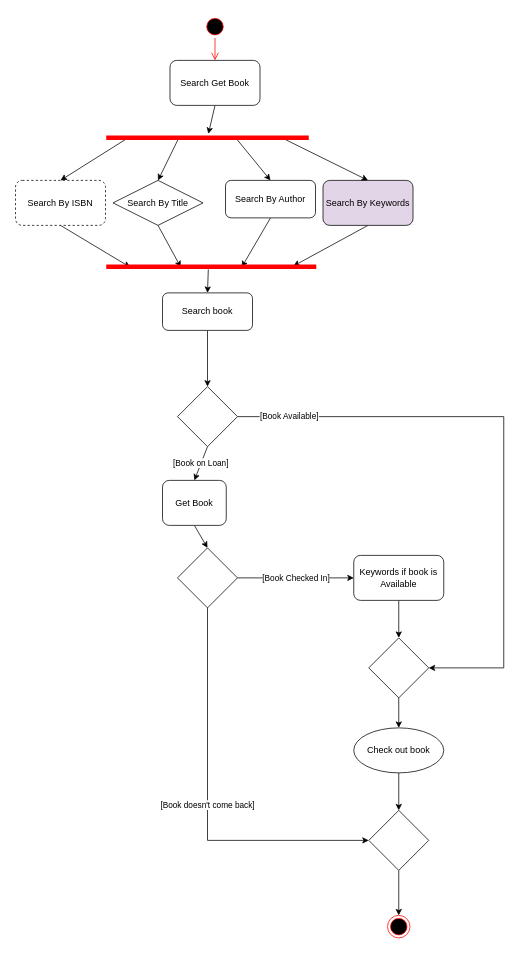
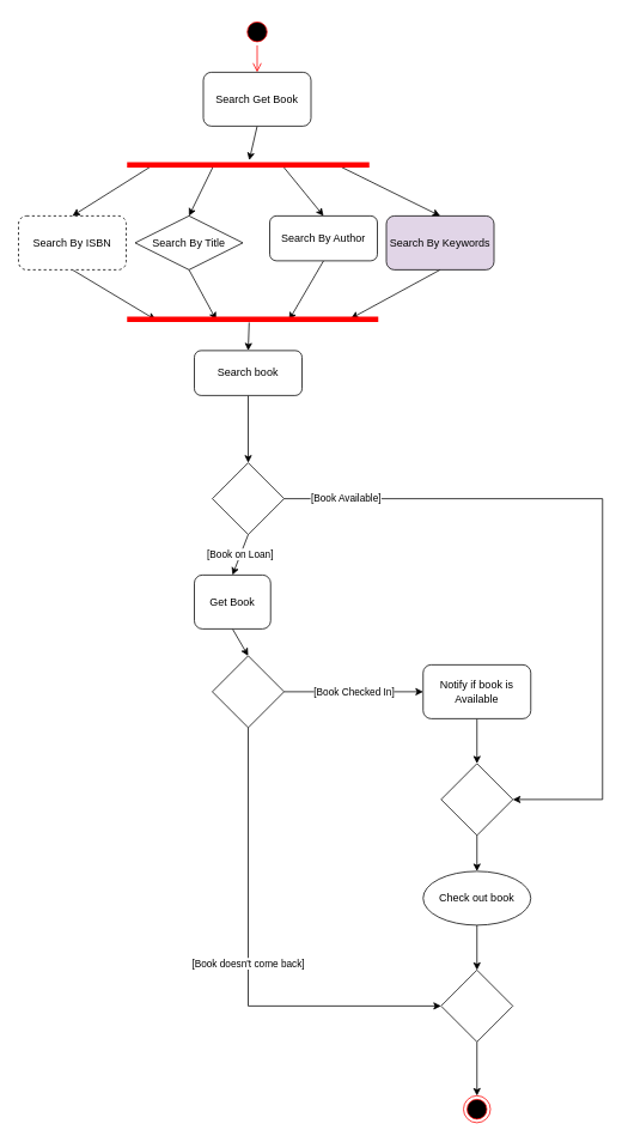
  <mxCell id="0" />
  <mxCell id="1" parent="0" />
  <mxCell id="2" value="" style="ellipse;html=1;shape=startState;fillColor=#000000;strokeColor=#ff0000;" vertex="1" parent="1"><mxGeometry x="271" y="20" width="30" height="30" as="geometry" /></mxCell>
  <mxCell id="3" value="" style="html=1;verticalAlign=bottom;endArrow=open;endSize=8;strokeColor=#ff0000;rounded=0;" edge="1" source="2" parent="1"><mxGeometry relative="1" as="geometry"><mxPoint x="286" y="80" as="targetPoint" /></mxGeometry></mxCell>
  <mxCell id="4" style="edgeStyle=none;rounded=0;orthogonalLoop=1;jettySize=auto;html=1;exitX=0.5;exitY=1;exitDx=0;exitDy=0;entryX=0.114;entryY=0.58;entryDx=0;entryDy=0;entryPerimeter=0;" edge="1" parent="1" source="5" target="20"><mxGeometry relative="1" as="geometry" /></mxCell>
  <mxCell id="5" value="Search By ISBN" style="rounded=1;whiteSpace=wrap;html=1;dashed=1;" vertex="1" parent="1"><mxGeometry x="20" y="240" width="120" height="60" as="geometry" /></mxCell>
  <mxCell id="6" style="edgeStyle=none;rounded=0;orthogonalLoop=1;jettySize=auto;html=1;exitX=0.5;exitY=1;exitDx=0;exitDy=0;entryX=0.355;entryY=0.58;entryDx=0;entryDy=0;entryPerimeter=0;" edge="1" parent="1" source="7" target="20"><mxGeometry relative="1" as="geometry" /></mxCell>
  <mxCell id="7" value="Search By Title" style="rhombus;whiteSpace=wrap;html=1;" vertex="1" parent="1"><mxGeometry x="150" y="240" width="120" height="60" as="geometry" /></mxCell>
  <mxCell id="8" style="edgeStyle=none;rounded=0;orthogonalLoop=1;jettySize=auto;html=1;exitX=0.5;exitY=1;exitDx=0;exitDy=0;entryX=0.645;entryY=0.58;entryDx=0;entryDy=0;entryPerimeter=0;" edge="1" parent="1" source="9" target="20"><mxGeometry relative="1" as="geometry" /></mxCell>
  <mxCell id="9" value="Search By Author" style="rounded=1;whiteSpace=wrap;html=1;" vertex="1" parent="1"><mxGeometry x="300" y="240" width="120" height="50" as="geometry" /></mxCell>
  <mxCell id="10" style="edgeStyle=none;rounded=0;orthogonalLoop=1;jettySize=auto;html=1;exitX=0.5;exitY=1;exitDx=0;exitDy=0;entryX=0.891;entryY=0.42;entryDx=0;entryDy=0;entryPerimeter=0;" edge="1" parent="1" source="11" target="20"><mxGeometry relative="1" as="geometry" /></mxCell>
  <mxCell id="11" value="Search By Keywords" style="rounded=1;whiteSpace=wrap;html=1;fillColor=#e1d5e7;" vertex="1" parent="1"><mxGeometry x="430" y="240" width="120" height="60" as="geometry" /></mxCell>
  <mxCell id="12" style="edgeStyle=none;rounded=0;orthogonalLoop=1;jettySize=auto;html=1;exitX=0.5;exitY=1;exitDx=0;exitDy=0;" edge="1" parent="1" source="13" target="18"><mxGeometry relative="1" as="geometry" /></mxCell>
  <mxCell id="13" value="Search Get Book" style="rounded=1;whiteSpace=wrap;html=1;" vertex="1" parent="1"><mxGeometry x="226" y="80" width="120" height="60" as="geometry" /></mxCell>
  <mxCell id="14" style="edgeStyle=none;rounded=0;orthogonalLoop=1;jettySize=auto;html=1;exitX=0.112;exitY=0.46;exitDx=0;exitDy=0;exitPerimeter=0;entryX=0.5;entryY=0;entryDx=0;entryDy=0;" edge="1" parent="1" source="18" target="5"><mxGeometry relative="1" as="geometry" /></mxCell>
  <mxCell id="15" style="edgeStyle=none;rounded=0;orthogonalLoop=1;jettySize=auto;html=1;exitX=0.354;exitY=0.78;exitDx=0;exitDy=0;exitPerimeter=0;entryX=0.5;entryY=0;entryDx=0;entryDy=0;" edge="1" parent="1" source="18" target="7"><mxGeometry relative="1" as="geometry" /></mxCell>
  <mxCell id="16" style="edgeStyle=none;rounded=0;orthogonalLoop=1;jettySize=auto;html=1;exitX=0.642;exitY=0.62;exitDx=0;exitDy=0;exitPerimeter=0;entryX=0.5;entryY=0;entryDx=0;entryDy=0;" edge="1" parent="1" source="18" target="9"><mxGeometry relative="1" as="geometry" /></mxCell>
  <mxCell id="17" style="edgeStyle=none;rounded=0;orthogonalLoop=1;jettySize=auto;html=1;exitX=0.886;exitY=0.78;exitDx=0;exitDy=0;exitPerimeter=0;entryX=0.5;entryY=0;entryDx=0;entryDy=0;" edge="1" parent="1" source="18" target="11"><mxGeometry relative="1" as="geometry" /></mxCell>
  <mxCell id="18" value="" style="shape=line;html=1;strokeWidth=6;strokeColor=#ff0000;" vertex="1" parent="1"><mxGeometry x="141" y="178" width="270" height="10" as="geometry" /></mxCell>
  <mxCell id="19" style="edgeStyle=none;rounded=0;orthogonalLoop=1;jettySize=auto;html=1;exitX=0.486;exitY=0.871;exitDx=0;exitDy=0;exitPerimeter=0;entryX=0.5;entryY=0;entryDx=0;entryDy=0;" edge="1" parent="1" source="20" target="22"><mxGeometry relative="1" as="geometry" /></mxCell>
  <mxCell id="20" value="" style="shape=line;html=1;strokeWidth=6;strokeColor=#ff0000;" vertex="1" parent="1"><mxGeometry x="141" y="350" width="280" height="10" as="geometry" /></mxCell>
  <mxCell id="21" style="edgeStyle=none;rounded=0;orthogonalLoop=1;jettySize=auto;html=1;exitX=0.5;exitY=1;exitDx=0;exitDy=0;entryX=0.5;entryY=0;entryDx=0;entryDy=0;" edge="1" parent="1" source="22" target="25"><mxGeometry relative="1" as="geometry"><mxPoint x="276.571" y="510" as="targetPoint" /></mxGeometry></mxCell>
  <mxCell id="22" value="Search book" style="rounded=1;whiteSpace=wrap;html=1;" vertex="1" parent="1"><mxGeometry x="216" y="390" width="120" height="50" as="geometry" /></mxCell>
  <mxCell id="23" value="[Book on Loan]" style="edgeStyle=none;rounded=0;orthogonalLoop=1;jettySize=auto;html=1;exitX=0.5;exitY=1;exitDx=0;exitDy=0;entryX=0.5;entryY=0;entryDx=0;entryDy=0;" edge="1" parent="1" source="25" target="27"><mxGeometry relative="1" as="geometry" /></mxCell>
  <mxCell id="24" value="[Book Available]" style="edgeStyle=none;rounded=0;orthogonalLoop=1;jettySize=auto;html=1;exitX=1;exitY=0.5;exitDx=0;exitDy=0;entryX=1;entryY=0.5;entryDx=0;entryDy=0;" edge="1" parent="1" source="25" target="29"><mxGeometry x="-0.827" relative="1" as="geometry"><Array as="points"><mxPoint x="671" y="555" /><mxPoint x="671" y="890" /></Array><mxPoint x="1" as="offset" /></mxGeometry></mxCell>
  <mxCell id="25" value="" style="rhombus;whiteSpace=wrap;html=1;hachureGap=4;pointerEvents=0;" vertex="1" parent="1"><mxGeometry x="236" y="515" width="80" height="80" as="geometry" /></mxCell>
  <mxCell id="26" style="edgeStyle=none;rounded=0;orthogonalLoop=1;jettySize=auto;html=1;exitX=0.5;exitY=1;exitDx=0;exitDy=0;entryX=0.5;entryY=0;entryDx=0;entryDy=0;" edge="1" parent="1" source="27" target="32"><mxGeometry relative="1" as="geometry" /></mxCell>
  <mxCell id="27" value="Get Book" style="rounded=1;whiteSpace=wrap;html=1;" vertex="1" parent="1"><mxGeometry x="216" y="640" width="85" height="60" as="geometry" /></mxCell>
  <mxCell id="28" style="edgeStyle=none;rounded=0;orthogonalLoop=1;jettySize=auto;html=1;exitX=0.5;exitY=1;exitDx=0;exitDy=0;entryX=0.5;entryY=0;entryDx=0;entryDy=0;" edge="1" parent="1" source="29" target="36"><mxGeometry relative="1" as="geometry" /></mxCell>
  <mxCell id="29" value="" style="rhombus;whiteSpace=wrap;html=1;hachureGap=4;pointerEvents=0;" vertex="1" parent="1"><mxGeometry x="491" y="850" width="80" height="80" as="geometry" /></mxCell>
  <mxCell id="30" value="[Book Checked In]" style="edgeStyle=none;rounded=0;orthogonalLoop=1;jettySize=auto;html=1;exitX=1;exitY=0.5;exitDx=0;exitDy=0;" edge="1" parent="1" source="32" target="34"><mxGeometry relative="1" as="geometry" /></mxCell>
  <mxCell id="31" value="[Book doesn't come back]" style="edgeStyle=none;rounded=0;orthogonalLoop=1;jettySize=auto;html=1;exitX=0.5;exitY=1;exitDx=0;exitDy=0;entryX=0;entryY=0.5;entryDx=0;entryDy=0;" edge="1" parent="1" source="32" target="38"><mxGeometry relative="1" as="geometry"><Array as="points"><mxPoint x="276" y="1120" /></Array></mxGeometry></mxCell>
  <mxCell id="32" value="" style="rhombus;whiteSpace=wrap;html=1;hachureGap=4;pointerEvents=0;" vertex="1" parent="1"><mxGeometry x="236" y="730" width="80" height="80" as="geometry" /></mxCell>
  <mxCell id="33" style="edgeStyle=none;rounded=0;orthogonalLoop=1;jettySize=auto;html=1;exitX=0.5;exitY=1;exitDx=0;exitDy=0;entryX=0.5;entryY=0;entryDx=0;entryDy=0;" edge="1" parent="1" source="34" target="29"><mxGeometry relative="1" as="geometry" /></mxCell>
- <mxCell id="34" value="Keywords if book is Available" style="rounded=1;whiteSpace=wrap;html=1;" vertex="1" parent="1"><mxGeometry x="471" y="740" width="120" height="60" as="geometry" /></mxCell>
+ <mxCell id="34" value="Notify if book is Available" style="rounded=1;whiteSpace=wrap;html=1;" vertex="1" parent="1"><mxGeometry x="471" y="740" width="120" height="60" as="geometry" /></mxCell>
  <mxCell id="35" style="edgeStyle=none;rounded=0;orthogonalLoop=1;jettySize=auto;html=1;exitX=0.5;exitY=1;exitDx=0;exitDy=0;entryX=0.5;entryY=0;entryDx=0;entryDy=0;" edge="1" parent="1" source="36"><mxGeometry relative="1" as="geometry"><mxPoint x="531" y="1080" as="targetPoint" /></mxGeometry></mxCell>
  <mxCell id="36" value="Check out book" style="ellipse;whiteSpace=wrap;html=1;" vertex="1" parent="1"><mxGeometry x="471" y="970" width="120" height="60" as="geometry" /></mxCell>
  <mxCell id="37" style="edgeStyle=none;rounded=0;orthogonalLoop=1;jettySize=auto;html=1;exitX=0.5;exitY=1;exitDx=0;exitDy=0;entryX=0.5;entryY=0;entryDx=0;entryDy=0;" edge="1" parent="1" source="38" target="39"><mxGeometry relative="1" as="geometry" /></mxCell>
  <mxCell id="38" value="" style="rhombus;whiteSpace=wrap;html=1;" vertex="1" parent="1"><mxGeometry x="491" y="1080" width="80" height="80" as="geometry" /></mxCell>
  <mxCell id="39" value="" style="ellipse;html=1;shape=endState;fillColor=#000000;strokeColor=#ff0000;" vertex="1" parent="1"><mxGeometry x="516" y="1220" width="30" height="30" as="geometry" /></mxCell>
